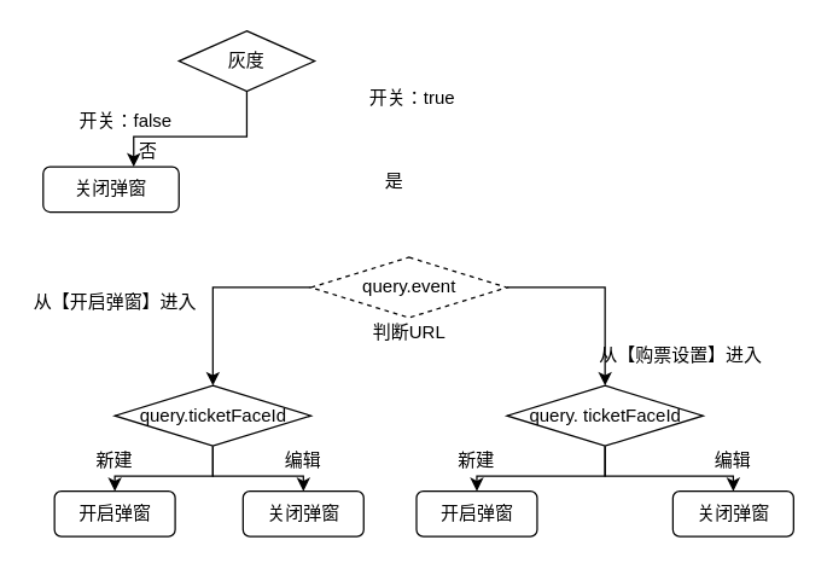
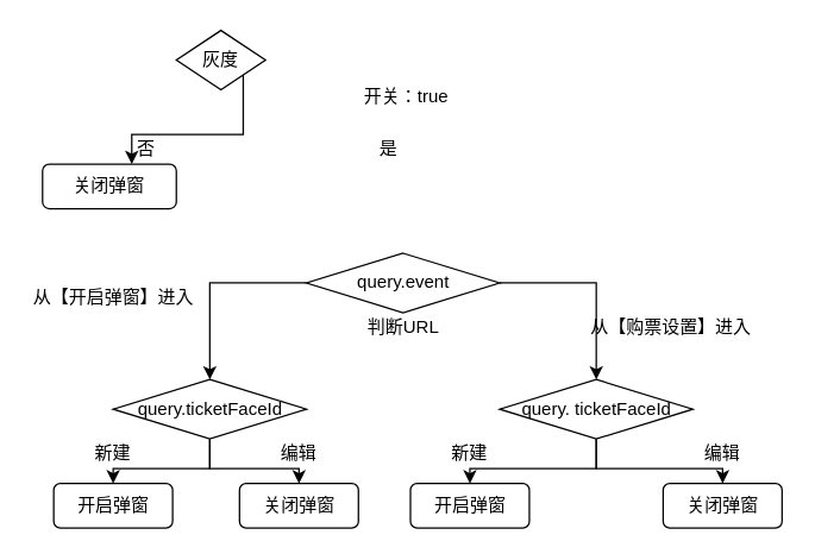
  <mxCell id="0" />
  <mxCell id="1" parent="0" />
  <mxCell id="2" style="edgeStyle=orthogonalEdgeStyle;rounded=0;orthogonalLoop=1;jettySize=auto;html=1;entryX=0.667;entryY=0;entryDx=0;entryDy=0;entryPerimeter=0;" edge="1" parent="1" source="3" target="4"><mxGeometry relative="1" as="geometry"><Array as="points"><mxPoint x="163" y="90" /><mxPoint x="88" y="90" /></Array></mxGeometry></mxCell>
- <mxCell id="3" value="灰度" style="rhombus;whiteSpace=wrap;html=1;" vertex="1" parent="1"><mxGeometry x="118" y="20" width="90" height="40" as="geometry" /></mxCell>
+ <mxCell id="3" value="灰度" style="rhombus;whiteSpace=wrap;html=1;" vertex="1" parent="1"><mxGeometry x="118" y="20" width="60" height="40" as="geometry" /></mxCell>
  <mxCell id="4" value="关闭弹窗" style="rounded=1;whiteSpace=wrap;html=1;" vertex="1" parent="1"><mxGeometry x="28" y="110" width="90" height="30" as="geometry" /></mxCell>
  <mxCell id="5" style="edgeStyle=orthogonalEdgeStyle;rounded=0;orthogonalLoop=1;jettySize=auto;html=1;exitX=0;exitY=0.5;exitDx=0;exitDy=0;entryX=0.5;entryY=0;entryDx=0;entryDy=0;" edge="1" parent="1" source="7" target="10"><mxGeometry relative="1" as="geometry" /></mxCell>
  <mxCell id="6" style="edgeStyle=orthogonalEdgeStyle;rounded=0;orthogonalLoop=1;jettySize=auto;html=1;exitX=1;exitY=0.5;exitDx=0;exitDy=0;" edge="1" parent="1" source="7" target="13"><mxGeometry relative="1" as="geometry" /></mxCell>
- <mxCell id="7" value="query.event" style="rhombus;whiteSpace=wrap;html=1;dashed=1;" vertex="1" parent="1"><mxGeometry x="205.5" y="170" width="130" height="40" as="geometry" /></mxCell>
+ <mxCell id="7" value="query.event" style="rhombus;whiteSpace=wrap;html=1;" vertex="1" parent="1"><mxGeometry x="205.5" y="170" width="130" height="40" as="geometry" /></mxCell>
  <mxCell id="8" style="edgeStyle=orthogonalEdgeStyle;rounded=0;orthogonalLoop=1;jettySize=auto;html=1;entryX=0.5;entryY=0;entryDx=0;entryDy=0;" edge="1" parent="1" source="10" target="22"><mxGeometry relative="1" as="geometry" /></mxCell>
  <mxCell id="9" style="edgeStyle=orthogonalEdgeStyle;rounded=0;orthogonalLoop=1;jettySize=auto;html=1;entryX=0.5;entryY=0;entryDx=0;entryDy=0;" edge="1" parent="1" source="10" target="23"><mxGeometry relative="1" as="geometry" /></mxCell>
  <mxCell id="10" value="query.ticketFaceId" style="rhombus;whiteSpace=wrap;html=1;" vertex="1" parent="1"><mxGeometry x="75.5" y="255" width="130" height="40" as="geometry" /></mxCell>
  <mxCell id="11" style="edgeStyle=orthogonalEdgeStyle;rounded=0;orthogonalLoop=1;jettySize=auto;html=1;entryX=0.5;entryY=0;entryDx=0;entryDy=0;" edge="1" parent="1" source="13" target="16"><mxGeometry relative="1" as="geometry" /></mxCell>
  <mxCell id="12" style="edgeStyle=orthogonalEdgeStyle;rounded=0;orthogonalLoop=1;jettySize=auto;html=1;entryX=0.5;entryY=0;entryDx=0;entryDy=0;" edge="1" parent="1" source="13" target="15"><mxGeometry relative="1" as="geometry" /></mxCell>
  <mxCell id="13" value="query.&amp;nbsp;ticketFaceId" style="rhombus;whiteSpace=wrap;html=1;" vertex="1" parent="1"><mxGeometry x="335.5" y="255" width="130" height="40" as="geometry" /></mxCell>
  <mxCell id="14" value="判断URL" style="text;html=1;strokeColor=none;fillColor=none;align=center;verticalAlign=middle;whiteSpace=wrap;rounded=0;" vertex="1" parent="1"><mxGeometry x="230.5" y="210" width="80" height="20" as="geometry" /></mxCell>
  <mxCell id="15" value="关闭弹窗" style="rounded=1;whiteSpace=wrap;html=1;" vertex="1" parent="1"><mxGeometry x="445.5" y="325" width="80" height="30" as="geometry" /></mxCell>
  <mxCell id="16" value="开启弹窗" style="rounded=1;whiteSpace=wrap;html=1;" vertex="1" parent="1"><mxGeometry x="275.5" y="325" width="80" height="30" as="geometry" /></mxCell>
- <mxCell id="17" value="是" style="text;html=1;strokeColor=none;fillColor=none;align=center;verticalAlign=middle;whiteSpace=wrap;rounded=0;" vertex="1" parent="1"><mxGeometry x="240.5" y="110" width="40" height="20" as="geometry" /></mxCell>
+ <mxCell id="17" value="是" style="text;html=1;strokeColor=none;fillColor=none;align=center;verticalAlign=middle;whiteSpace=wrap;rounded=0;" vertex="1" parent="1"><mxGeometry x="240.5" y="90" width="40" height="20" as="geometry" /></mxCell>
  <mxCell id="18" value="从【开启弹窗】进入" style="text;html=1;strokeColor=none;fillColor=none;align=center;verticalAlign=middle;whiteSpace=wrap;rounded=0;" vertex="1" parent="1"><mxGeometry x="20.5" y="190" width="110" height="20" as="geometry" /></mxCell>
  <mxCell id="19" value="否" style="text;html=1;strokeColor=none;fillColor=none;align=center;verticalAlign=middle;whiteSpace=wrap;rounded=0;" vertex="1" parent="1"><mxGeometry x="78" y="90" width="40" height="20" as="geometry" /></mxCell>
  <mxCell id="20" value="新建" style="text;html=1;strokeColor=none;fillColor=none;align=center;verticalAlign=middle;whiteSpace=wrap;rounded=0;" vertex="1" parent="1"><mxGeometry x="298" y="295" width="35" height="20" as="geometry" /></mxCell>
  <mxCell id="21" value="编辑" style="text;html=1;strokeColor=none;fillColor=none;align=center;verticalAlign=middle;whiteSpace=wrap;rounded=0;" vertex="1" parent="1"><mxGeometry x="468" y="295" width="35" height="20" as="geometry" /></mxCell>
  <mxCell id="22" value="开启弹窗" style="rounded=1;whiteSpace=wrap;html=1;" vertex="1" parent="1"><mxGeometry x="35.5" y="325" width="80" height="30" as="geometry" /></mxCell>
  <mxCell id="23" value="关闭弹窗" style="rounded=1;whiteSpace=wrap;html=1;" vertex="1" parent="1"><mxGeometry x="160.5" y="325" width="80" height="30" as="geometry" /></mxCell>
  <mxCell id="24" value="新建" style="text;html=1;strokeColor=none;fillColor=none;align=center;verticalAlign=middle;whiteSpace=wrap;rounded=0;" vertex="1" parent="1"><mxGeometry x="58" y="295" width="35" height="20" as="geometry" /></mxCell>
  <mxCell id="25" value="编辑" style="text;html=1;strokeColor=none;fillColor=none;align=center;verticalAlign=middle;whiteSpace=wrap;rounded=0;" vertex="1" parent="1"><mxGeometry x="183" y="295" width="35" height="20" as="geometry" /></mxCell>
- <mxCell id="26" value="从【购票设置】进入" style="text;html=1;strokeColor=none;fillColor=none;align=center;verticalAlign=middle;whiteSpace=wrap;rounded=0;" vertex="1" parent="1"><mxGeometry x="395.5" y="225" width="110" height="20" as="geometry" /></mxCell>
- <mxCell id="27" value="开关：false" style="text;html=1;strokeColor=none;fillColor=none;align=center;verticalAlign=middle;whiteSpace=wrap;rounded=0;" vertex="1" parent="1"><mxGeometry x="48" y="70" width="70" height="20" as="geometry" /></mxCell>
+ <mxCell id="26" value="从【购票设置】进入" style="text;html=1;strokeColor=none;fillColor=none;align=center;verticalAlign=middle;whiteSpace=wrap;rounded=0;" vertex="1" parent="1"><mxGeometry x="395.5" y="210" width="110" height="20" as="geometry" /></mxCell>
  <mxCell id="28" value="开关：true" style="text;html=1;strokeColor=none;fillColor=none;align=center;verticalAlign=middle;whiteSpace=wrap;rounded=0;" vertex="1" parent="1"><mxGeometry x="238" y="55" width="70" height="20" as="geometry" /></mxCell>
